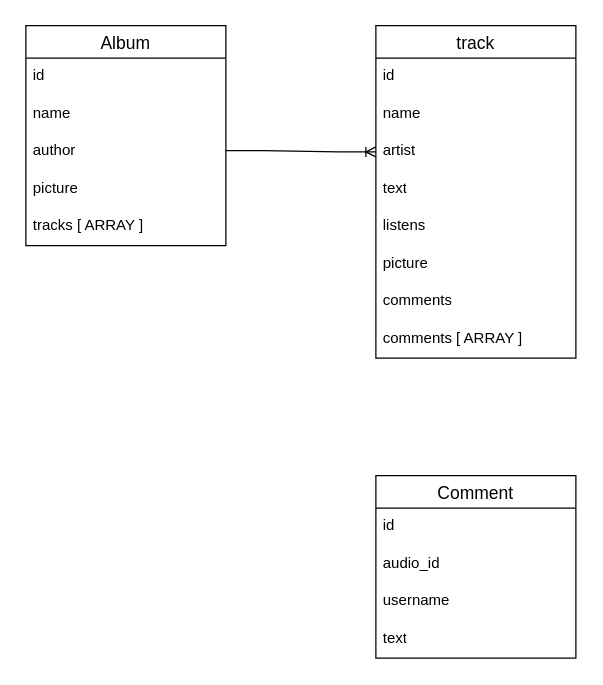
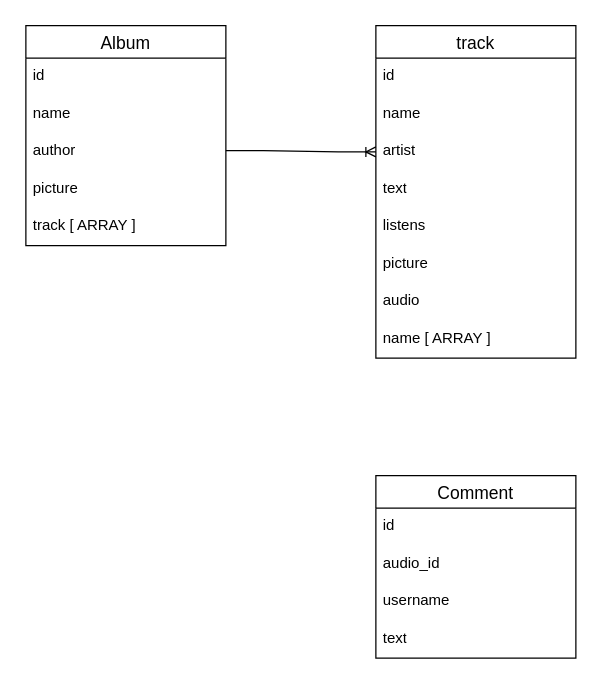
  <mxCell id="0" />
  <mxCell id="1" parent="0" />
  <mxCell id="2" value="track" style="swimlane;fontStyle=0;childLayout=stackLayout;horizontal=1;startSize=26;horizontalStack=0;resizeParent=1;resizeParentMax=0;resizeLast=0;collapsible=1;marginBottom=0;align=center;fontSize=14;" vertex="1" parent="1"><mxGeometry x="300" y="20" width="160" height="266" as="geometry" /></mxCell>
  <mxCell id="3" value="id&lt;div&gt;&lt;br&gt;&lt;/div&gt;" style="text;strokeColor=none;fillColor=none;spacingLeft=4;spacingRight=4;overflow=hidden;rotatable=0;points=[[0,0.5],[1,0.5]];portConstraint=eastwest;fontSize=12;whiteSpace=wrap;html=1;" vertex="1" parent="2"><mxGeometry y="26" width="160" height="30" as="geometry" /></mxCell>
  <mxCell id="4" value="name" style="text;strokeColor=none;fillColor=none;spacingLeft=4;spacingRight=4;overflow=hidden;rotatable=0;points=[[0,0.5],[1,0.5]];portConstraint=eastwest;fontSize=12;whiteSpace=wrap;html=1;" vertex="1" parent="2"><mxGeometry y="56" width="160" height="30" as="geometry" /></mxCell>
  <mxCell id="5" value="artist" style="text;strokeColor=none;fillColor=none;spacingLeft=4;spacingRight=4;overflow=hidden;rotatable=0;points=[[0,0.5],[1,0.5]];portConstraint=eastwest;fontSize=12;whiteSpace=wrap;html=1;" vertex="1" parent="2"><mxGeometry y="86" width="160" height="30" as="geometry" /></mxCell>
  <mxCell id="6" value="text" style="text;strokeColor=none;fillColor=none;spacingLeft=4;spacingRight=4;overflow=hidden;rotatable=0;points=[[0,0.5],[1,0.5]];portConstraint=eastwest;fontSize=12;whiteSpace=wrap;html=1;" vertex="1" parent="2"><mxGeometry y="116" width="160" height="30" as="geometry" /></mxCell>
  <mxCell id="7" value="listens" style="text;strokeColor=none;fillColor=none;spacingLeft=4;spacingRight=4;overflow=hidden;rotatable=0;points=[[0,0.5],[1,0.5]];portConstraint=eastwest;fontSize=12;whiteSpace=wrap;html=1;" vertex="1" parent="2"><mxGeometry y="146" width="160" height="30" as="geometry" /></mxCell>
  <mxCell id="8" value="picture" style="text;strokeColor=none;fillColor=none;spacingLeft=4;spacingRight=4;overflow=hidden;rotatable=0;points=[[0,0.5],[1,0.5]];portConstraint=eastwest;fontSize=12;whiteSpace=wrap;html=1;" vertex="1" parent="2"><mxGeometry y="176" width="160" height="30" as="geometry" /></mxCell>
- <mxCell id="9" value="comments" style="text;strokeColor=none;fillColor=none;spacingLeft=4;spacingRight=4;overflow=hidden;rotatable=0;points=[[0,0.5],[1,0.5]];portConstraint=eastwest;fontSize=12;whiteSpace=wrap;html=1;" vertex="1" parent="2"><mxGeometry y="206" width="160" height="30" as="geometry" /></mxCell>
- <mxCell id="10" value="comments [ ARRAY ]" style="text;strokeColor=none;fillColor=none;spacingLeft=4;spacingRight=4;overflow=hidden;rotatable=0;points=[[0,0.5],[1,0.5]];portConstraint=eastwest;fontSize=12;whiteSpace=wrap;html=1;" vertex="1" parent="2"><mxGeometry y="236" width="160" height="30" as="geometry" /></mxCell>
+ <mxCell id="9" value="audio" style="text;strokeColor=none;fillColor=none;spacingLeft=4;spacingRight=4;overflow=hidden;rotatable=0;points=[[0,0.5],[1,0.5]];portConstraint=eastwest;fontSize=12;whiteSpace=wrap;html=1;" vertex="1" parent="2"><mxGeometry y="206" width="160" height="30" as="geometry" /></mxCell>
+ <mxCell id="10" value="name [ ARRAY ]" style="text;strokeColor=none;fillColor=none;spacingLeft=4;spacingRight=4;overflow=hidden;rotatable=0;points=[[0,0.5],[1,0.5]];portConstraint=eastwest;fontSize=12;whiteSpace=wrap;html=1;" vertex="1" parent="2"><mxGeometry y="236" width="160" height="30" as="geometry" /></mxCell>
  <mxCell id="11" value="Comment" style="swimlane;fontStyle=0;childLayout=stackLayout;horizontal=1;startSize=26;horizontalStack=0;resizeParent=1;resizeParentMax=0;resizeLast=0;collapsible=1;marginBottom=0;align=center;fontSize=14;" vertex="1" parent="1"><mxGeometry x="300" y="380" width="160" height="146" as="geometry" /></mxCell>
  <mxCell id="12" value="id" style="text;strokeColor=none;fillColor=none;spacingLeft=4;spacingRight=4;overflow=hidden;rotatable=0;points=[[0,0.5],[1,0.5]];portConstraint=eastwest;fontSize=12;whiteSpace=wrap;html=1;" vertex="1" parent="11"><mxGeometry y="26" width="160" height="30" as="geometry" /></mxCell>
  <mxCell id="13" value="audio_id" style="text;strokeColor=none;fillColor=none;spacingLeft=4;spacingRight=4;overflow=hidden;rotatable=0;points=[[0,0.5],[1,0.5]];portConstraint=eastwest;fontSize=12;whiteSpace=wrap;html=1;" vertex="1" parent="11"><mxGeometry y="56" width="160" height="30" as="geometry" /></mxCell>
  <mxCell id="14" value="username" style="text;strokeColor=none;fillColor=none;spacingLeft=4;spacingRight=4;overflow=hidden;rotatable=0;points=[[0,0.5],[1,0.5]];portConstraint=eastwest;fontSize=12;whiteSpace=wrap;html=1;" vertex="1" parent="11"><mxGeometry y="86" width="160" height="30" as="geometry" /></mxCell>
  <mxCell id="15" value="text" style="text;strokeColor=none;fillColor=none;spacingLeft=4;spacingRight=4;overflow=hidden;rotatable=0;points=[[0,0.5],[1,0.5]];portConstraint=eastwest;fontSize=12;whiteSpace=wrap;html=1;" vertex="1" parent="11"><mxGeometry y="116" width="160" height="30" as="geometry" /></mxCell>
  <mxCell id="16" value="Album" style="swimlane;fontStyle=0;childLayout=stackLayout;horizontal=1;startSize=26;horizontalStack=0;resizeParent=1;resizeParentMax=0;resizeLast=0;collapsible=1;marginBottom=0;align=center;fontSize=14;" vertex="1" parent="1"><mxGeometry x="20" y="20" width="160" height="176" as="geometry" /></mxCell>
  <mxCell id="17" value="id" style="text;strokeColor=none;fillColor=none;spacingLeft=4;spacingRight=4;overflow=hidden;rotatable=0;points=[[0,0.5],[1,0.5]];portConstraint=eastwest;fontSize=12;whiteSpace=wrap;html=1;" vertex="1" parent="16"><mxGeometry y="26" width="160" height="30" as="geometry" /></mxCell>
  <mxCell id="18" value="name" style="text;strokeColor=none;fillColor=none;spacingLeft=4;spacingRight=4;overflow=hidden;rotatable=0;points=[[0,0.5],[1,0.5]];portConstraint=eastwest;fontSize=12;whiteSpace=wrap;html=1;" vertex="1" parent="16"><mxGeometry y="56" width="160" height="30" as="geometry" /></mxCell>
  <mxCell id="19" value="author" style="text;strokeColor=none;fillColor=none;spacingLeft=4;spacingRight=4;overflow=hidden;rotatable=0;points=[[0,0.5],[1,0.5]];portConstraint=eastwest;fontSize=12;whiteSpace=wrap;html=1;" vertex="1" parent="16"><mxGeometry y="86" width="160" height="30" as="geometry" /></mxCell>
  <mxCell id="20" value="picture" style="text;strokeColor=none;fillColor=none;spacingLeft=4;spacingRight=4;overflow=hidden;rotatable=0;points=[[0,0.5],[1,0.5]];portConstraint=eastwest;fontSize=12;whiteSpace=wrap;html=1;" vertex="1" parent="16"><mxGeometry y="116" width="160" height="30" as="geometry" /></mxCell>
- <mxCell id="21" value="tracks [ ARRAY ]" style="text;strokeColor=none;fillColor=none;spacingLeft=4;spacingRight=4;overflow=hidden;rotatable=0;points=[[0,0.5],[1,0.5]];portConstraint=eastwest;fontSize=12;whiteSpace=wrap;html=1;" vertex="1" parent="16"><mxGeometry y="146" width="160" height="30" as="geometry" /></mxCell>
+ <mxCell id="21" value="track [ ARRAY ]" style="text;strokeColor=none;fillColor=none;spacingLeft=4;spacingRight=4;overflow=hidden;rotatable=0;points=[[0,0.5],[1,0.5]];portConstraint=eastwest;fontSize=12;whiteSpace=wrap;html=1;" vertex="1" parent="16"><mxGeometry y="146" width="160" height="30" as="geometry" /></mxCell>
  <mxCell id="22" value="" style="edgeStyle=entityRelationEdgeStyle;fontSize=12;html=1;endArrow=ERoneToMany;rounded=0;entryX=0;entryY=0.5;entryDx=0;entryDy=0;" edge="1" parent="1" target="5"><mxGeometry width="100" height="100" relative="1" as="geometry"><mxPoint x="180" y="120" as="sourcePoint" /><mxPoint x="280" y="20" as="targetPoint" /></mxGeometry></mxCell>
